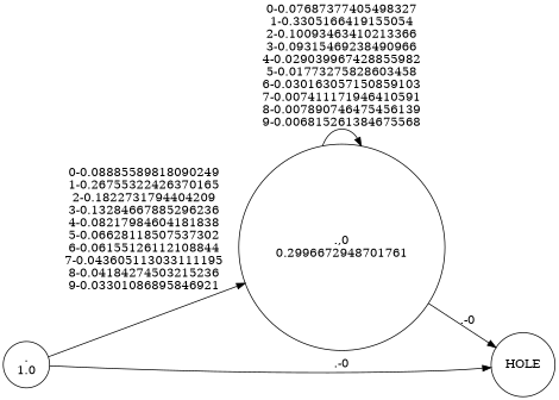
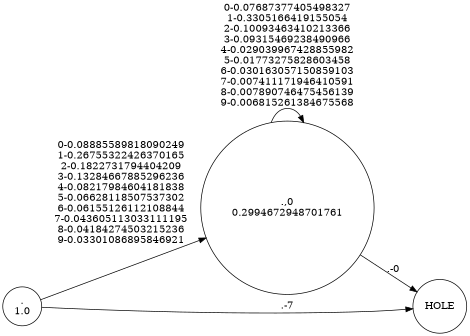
  digraph {
    rankdir=LR
    node [shape=circle]
    n1 [label=".\n1.0"]
-   n2 [label=".,0\n0.2996672948701761"]
+   n2 [label=".,0\n0.2994672948701761"]
    HOLE
    n1 -> n2 [label="0-0.08885589818090249\n1-0.26755322426370165\n2-0.1822731794404209\n3-0.13284667885296236\n4-0.08217984604181838\n5-0.06628118507537302\n6-0.06155126112108844\n7-0.043605113033111195\n8-0.04184274503215236\n9-0.03301086895846921"]
-   n1 -> HOLE [label=".-0"]
+   n1 -> HOLE [label=".-7"]
    n2 -> n2 [label="0-0.07687377405498327\n1-0.3305166419155054\n2-0.10093463410213366\n3-0.09315469238490966\n4-0.029039967428855982\n5-0.01773275828603458\n6-0.030163057150859103\n7-0.007411171946410591\n8-0.007890746475456139\n9-0.006815261384675568"]
    n2 -> HOLE [label=".-0"]
  }
